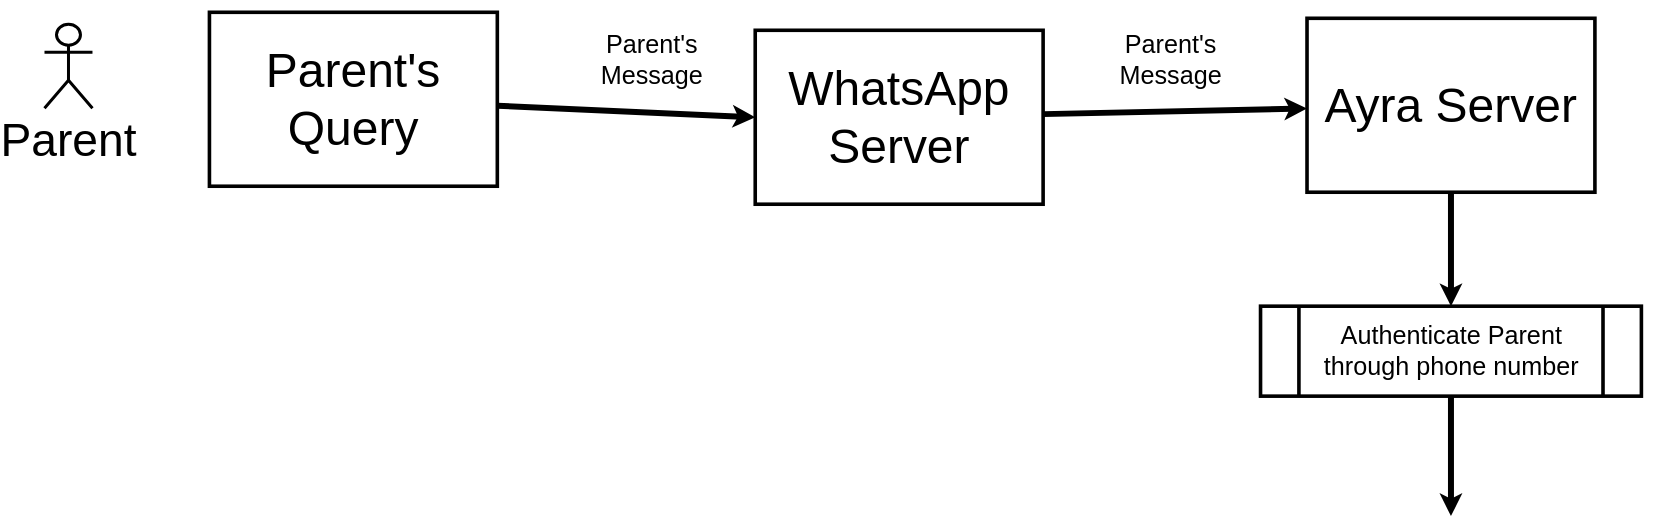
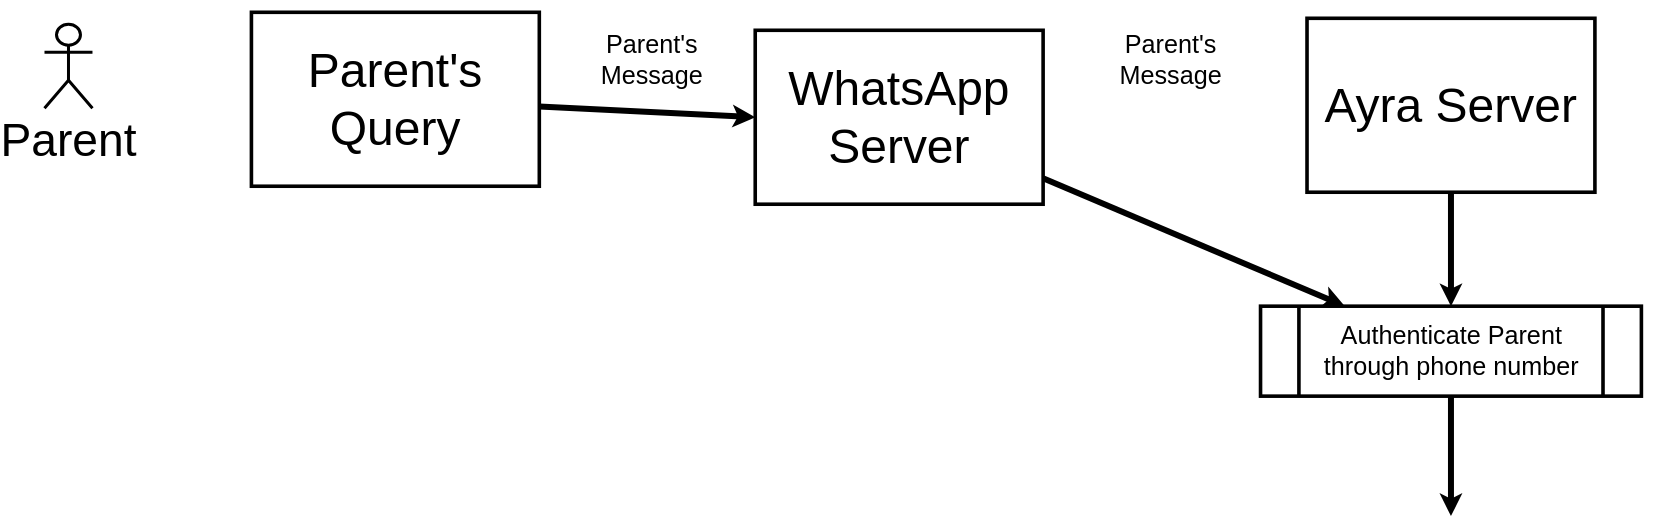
  <mxCell id="0" />
  <mxCell id="1" parent="0" />
  <mxCell id="2" value="&lt;span style=&quot;font-size: 42px;&quot;&gt;Parent's Message&lt;/span&gt;" style="text;html=1;strokeColor=none;fillColor=none;align=center;verticalAlign=middle;whiteSpace=wrap;rounded=0;fontSize=42;" vertex="1" parent="1"><mxGeometry x="883" y="50" width="300" height="100" as="geometry" /></mxCell>
  <mxCell id="3" style="edgeStyle=none;html=1;entryX=0;entryY=0.5;entryDx=0;entryDy=0;strokeWidth=10;fontSize=77;" edge="1" parent="1" source="4" target="6"><mxGeometry relative="1" as="geometry" /></mxCell>
- <mxCell id="4" value="&lt;font style=&quot;font-size: 80px;&quot;&gt;Parent's Query&lt;/font&gt;" style="rounded=0;whiteSpace=wrap;html=1;fontSize=60;strokeWidth=6;" vertex="1" parent="1"><mxGeometry x="295" y="20" width="480" height="290" as="geometry" /></mxCell>
- <mxCell id="5" value="" style="edgeStyle=none;html=1;strokeWidth=10;fontSize=42;" edge="1" parent="1" source="6" target="9"><mxGeometry relative="1" as="geometry" /></mxCell>
+ <mxCell id="4" value="&lt;font style=&quot;font-size: 80px;&quot;&gt;Parent's Query&lt;/font&gt;" style="rounded=0;whiteSpace=wrap;html=1;fontSize=60;strokeWidth=6;" vertex="1" parent="1"><mxGeometry x="365" y="20" width="480" height="290" as="geometry" /></mxCell>
+ <mxCell id="5" value="" style="edgeStyle=none;html=1;strokeWidth=10;fontSize=42;" edge="1" parent="1" source="6" target="12"><mxGeometry relative="1" as="geometry" /></mxCell>
  <mxCell id="6" value="&lt;font style=&quot;font-size: 80px;&quot;&gt;WhatsApp Server&lt;/font&gt;" style="rounded=0;whiteSpace=wrap;html=1;fontSize=60;strokeWidth=6;" vertex="1" parent="1"><mxGeometry x="1205" y="50" width="480" height="290" as="geometry" /></mxCell>
  <mxCell id="7" value="&lt;font style=&quot;font-size: 77px;&quot;&gt;Parent&lt;/font&gt;" style="shape=umlActor;verticalLabelPosition=bottom;verticalAlign=top;html=1;outlineConnect=0;strokeWidth=5;fontSize=77;" vertex="1" parent="1"><mxGeometry x="20" y="40" width="80" height="140" as="geometry" /></mxCell>
  <mxCell id="8" style="edgeStyle=none;html=1;strokeWidth=10;fontSize=42;entryX=0.5;entryY=0;entryDx=0;entryDy=0;" edge="1" parent="1" source="9"><mxGeometry relative="1" as="geometry"><mxPoint x="2365" y="510" as="targetPoint" /></mxGeometry></mxCell>
  <mxCell id="9" value="&lt;font style=&quot;font-size: 80px;&quot;&gt;Ayra Server&lt;/font&gt;" style="rounded=0;whiteSpace=wrap;html=1;fontSize=60;strokeWidth=6;" vertex="1" parent="1"><mxGeometry x="2125" y="30" width="480" height="290" as="geometry" /></mxCell>
  <mxCell id="10" value="&lt;span style=&quot;font-size: 42px;&quot;&gt;Parent's Message&lt;/span&gt;" style="text;html=1;strokeColor=none;fillColor=none;align=center;verticalAlign=middle;whiteSpace=wrap;rounded=0;fontSize=42;" vertex="1" parent="1"><mxGeometry x="1747.5" y="50" width="300" height="100" as="geometry" /></mxCell>
  <mxCell id="11" style="edgeStyle=none;html=1;entryX=0.5;entryY=0;entryDx=0;entryDy=0;strokeWidth=10;fontSize=42;" edge="1" parent="1" source="12"><mxGeometry relative="1" as="geometry"><mxPoint x="2365" y="860" as="targetPoint" /></mxGeometry></mxCell>
  <mxCell id="12" value="Authenticate Parent through phone number" style="shape=process;whiteSpace=wrap;html=1;backgroundOutline=1;strokeWidth=6;fontSize=42;" vertex="1" parent="1"><mxGeometry x="2047.5" y="510" width="635" height="150" as="geometry" /></mxCell>
